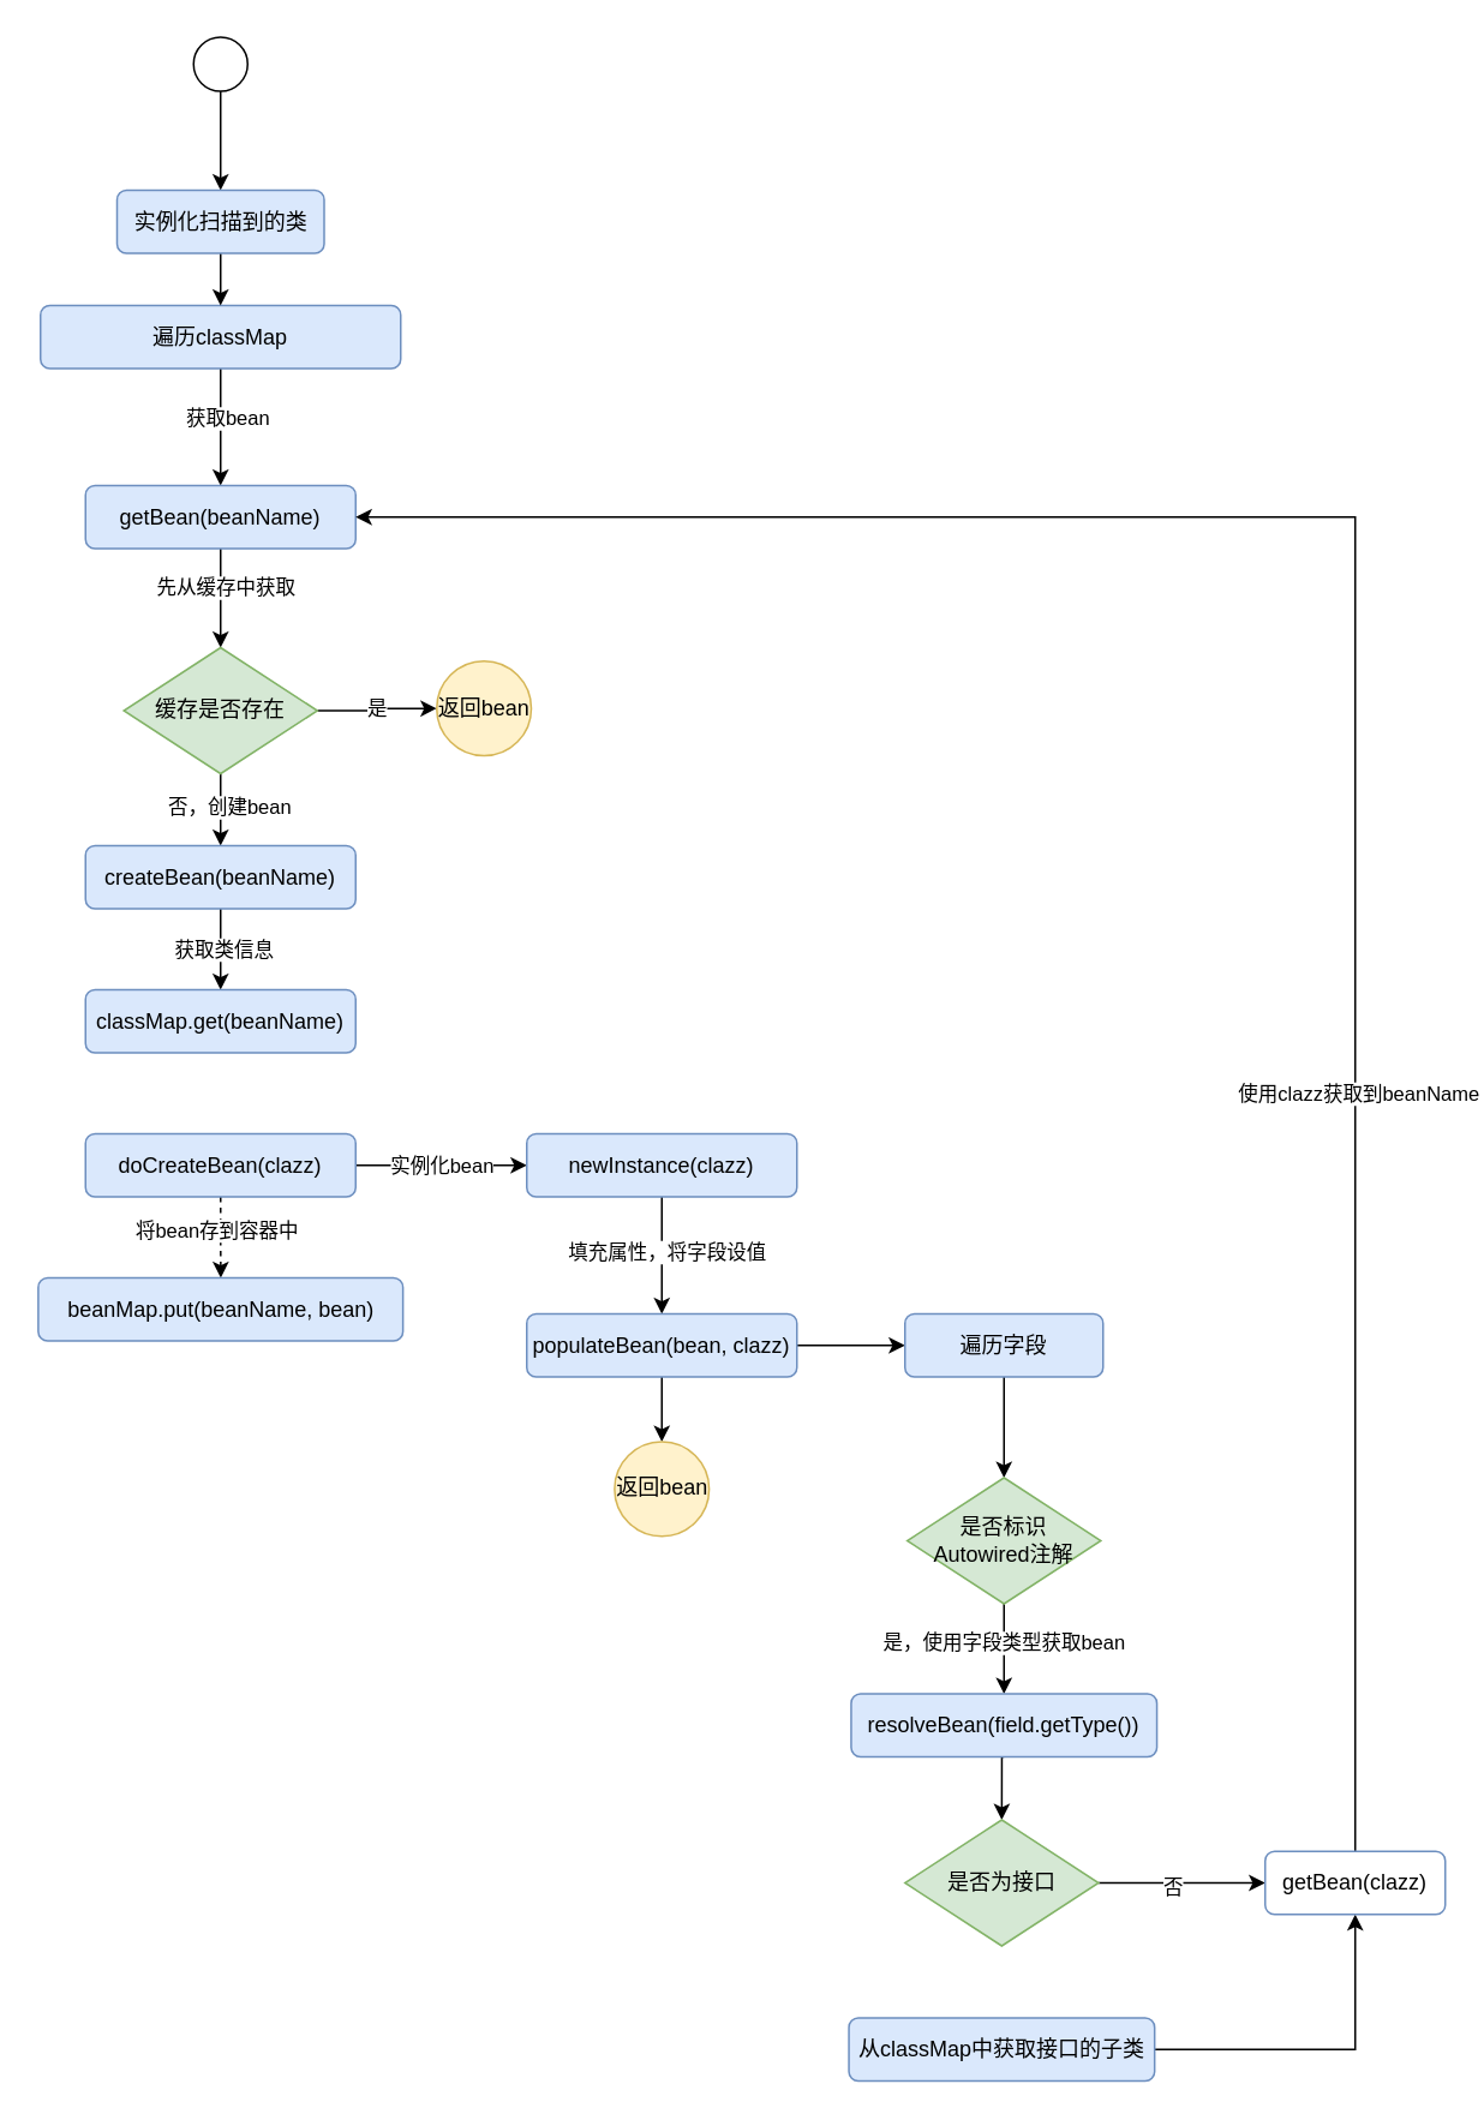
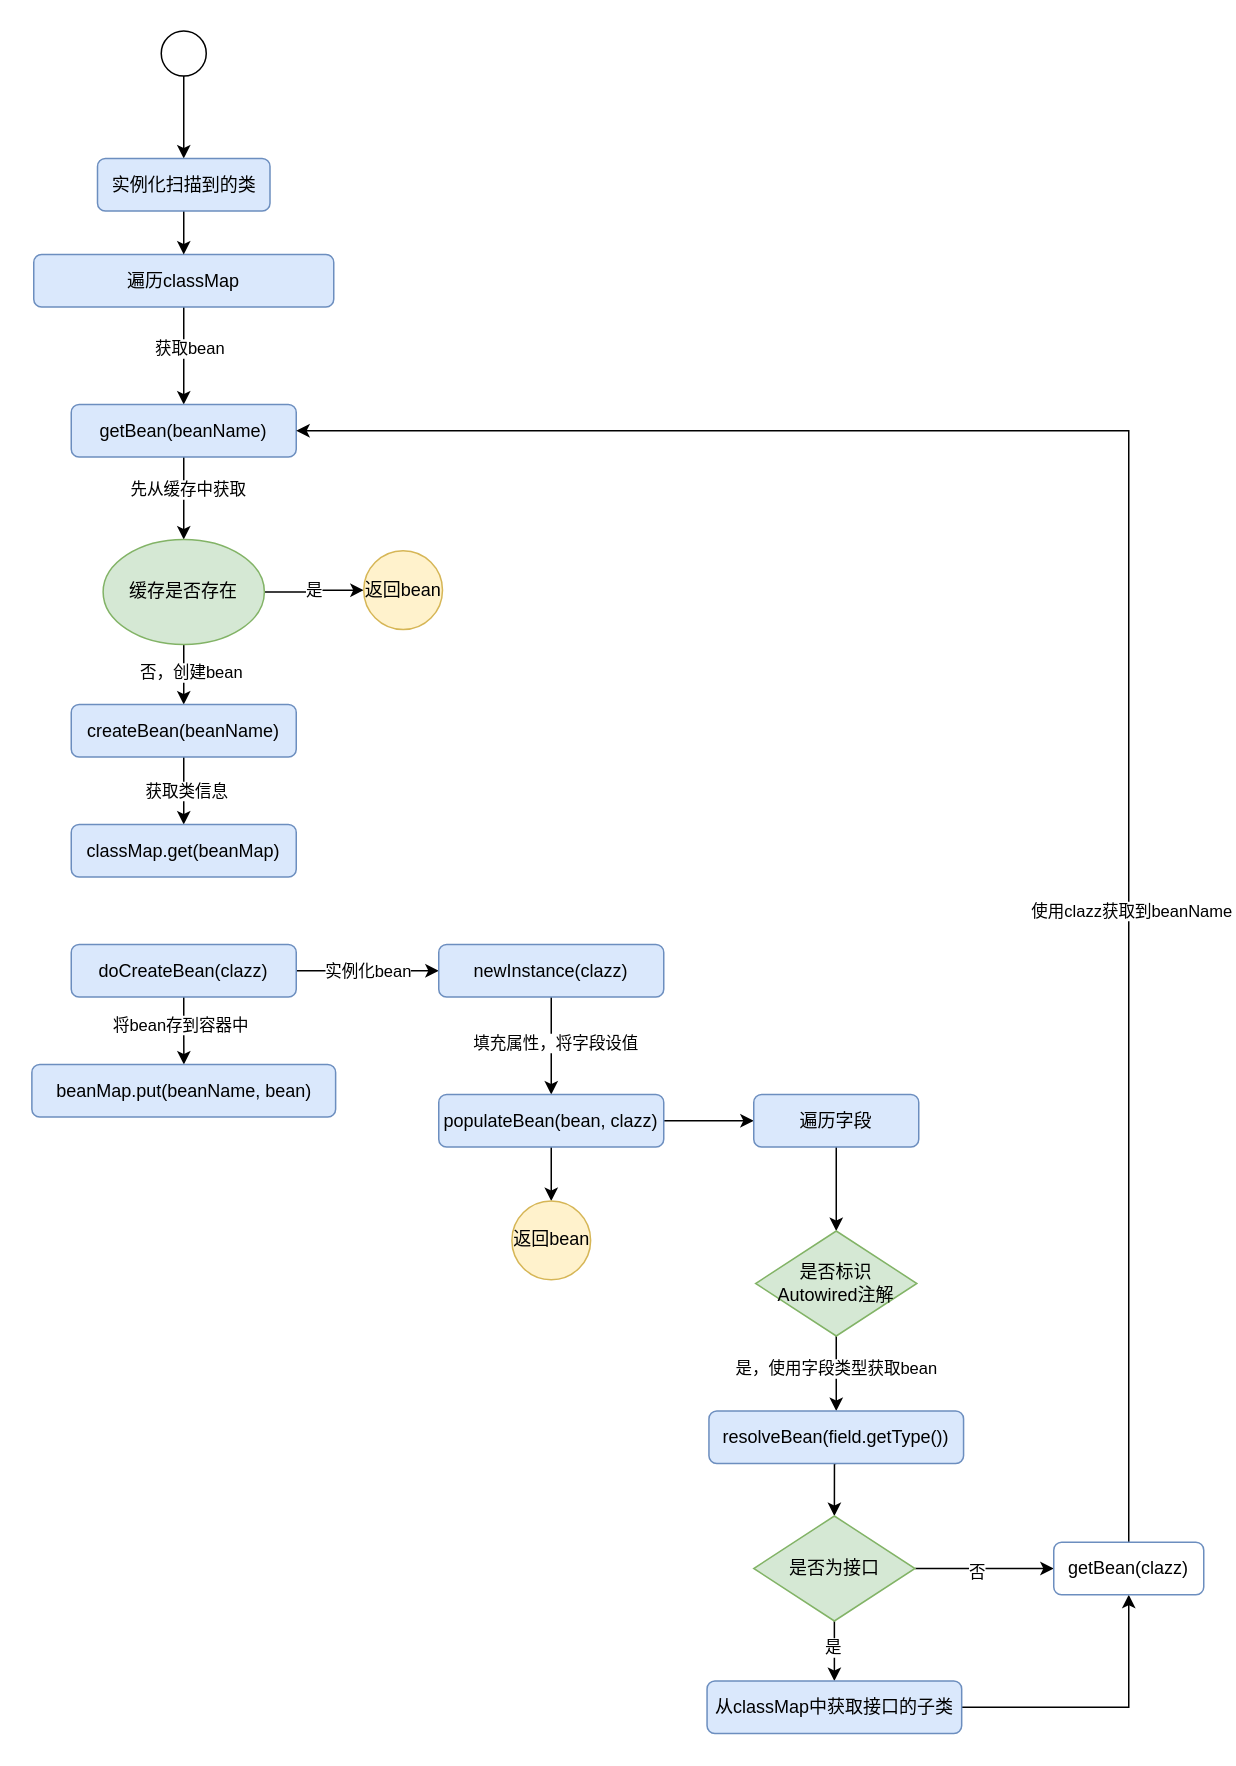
  <mxCell id="0" />
  <mxCell id="1" parent="0" />
  <mxCell id="2" value="" style="edgeStyle=orthogonalEdgeStyle;rounded=0;orthogonalLoop=1;jettySize=auto;html=1;" parent="1" source="3" target="11" edge="1"><mxGeometry relative="1" as="geometry" /></mxCell>
  <mxCell id="3" value="" style="ellipse;whiteSpace=wrap;html=1;aspect=fixed;" parent="1" vertex="1"><mxGeometry x="107" y="20" width="30" height="30" as="geometry" /></mxCell>
  <mxCell id="4" value="" style="edgeStyle=orthogonalEdgeStyle;rounded=0;orthogonalLoop=1;jettySize=auto;html=1;" parent="1" source="6" target="9" edge="1"><mxGeometry relative="1" as="geometry" /></mxCell>
  <mxCell id="5" value="获取bean" style="edgeLabel;html=1;align=center;verticalAlign=middle;resizable=0;points=[];" parent="4" vertex="1" connectable="0"><mxGeometry x="-0.171" y="3" relative="1" as="geometry"><mxPoint as="offset" /></mxGeometry></mxCell>
  <mxCell id="6" value="&lt;span&gt;遍历classMap&lt;/span&gt;" style="whiteSpace=wrap;html=1;rounded=1;fillColor=#dae8fc;strokeColor=#6c8ebf;" parent="1" vertex="1"><mxGeometry x="22" y="169" width="200" height="35" as="geometry" /></mxCell>
  <mxCell id="7" value="" style="edgeStyle=orthogonalEdgeStyle;rounded=0;orthogonalLoop=1;jettySize=auto;html=1;entryX=0.5;entryY=0;entryDx=0;entryDy=0;" parent="1" source="9" target="15" edge="1"><mxGeometry relative="1" as="geometry"><mxPoint x="122" y="359" as="targetPoint" /></mxGeometry></mxCell>
  <mxCell id="8" value="先从缓存中获取" style="edgeLabel;html=1;align=center;verticalAlign=middle;resizable=0;points=[];" parent="7" vertex="1" connectable="0"><mxGeometry x="-0.236" y="2" relative="1" as="geometry"><mxPoint as="offset" /></mxGeometry></mxCell>
  <mxCell id="9" value="getBean(beanName)" style="whiteSpace=wrap;html=1;rounded=1;fillColor=#dae8fc;strokeColor=#6c8ebf;" parent="1" vertex="1"><mxGeometry x="47" y="269" width="150" height="35" as="geometry" /></mxCell>
  <mxCell id="10" value="" style="edgeStyle=orthogonalEdgeStyle;rounded=0;orthogonalLoop=1;jettySize=auto;html=1;" parent="1" source="11" target="6" edge="1"><mxGeometry relative="1" as="geometry" /></mxCell>
  <mxCell id="11" value="&lt;font face=&quot;helvetica&quot;&gt;实例化扫描到的类&lt;/font&gt;" style="rounded=1;whiteSpace=wrap;html=1;fillColor=#dae8fc;strokeColor=#6c8ebf;" parent="1" vertex="1"><mxGeometry x="64.5" y="105" width="115" height="35" as="geometry" /></mxCell>
  <mxCell id="12" value="是" style="edgeStyle=orthogonalEdgeStyle;rounded=0;orthogonalLoop=1;jettySize=auto;html=1;exitX=1;exitY=0.5;exitDx=0;exitDy=0;" parent="1" source="15" target="16" edge="1"><mxGeometry relative="1" as="geometry" /></mxCell>
  <mxCell id="13" style="edgeStyle=orthogonalEdgeStyle;rounded=0;orthogonalLoop=1;jettySize=auto;html=1;exitX=0.5;exitY=1;exitDx=0;exitDy=0;" parent="1" source="15" target="19" edge="1"><mxGeometry relative="1" as="geometry" /></mxCell>
  <mxCell id="14" value="否，创建bean" style="edgeLabel;html=1;align=center;verticalAlign=middle;resizable=0;points=[];" parent="13" vertex="1" connectable="0"><mxGeometry x="-0.1" y="4" relative="1" as="geometry"><mxPoint as="offset" /></mxGeometry></mxCell>
- <mxCell id="15" value="缓存是否存在" style="rhombus;whiteSpace=wrap;html=1;rounded=0;fillColor=#d5e8d4;strokeColor=#82b366;" parent="1" vertex="1"><mxGeometry x="68.25" y="359" width="107.5" height="70" as="geometry" /></mxCell>
+ <mxCell id="15" value="缓存是否存在" style="ellipse;whiteSpace=wrap;html=1;fillColor=#d5e8d4;strokeColor=#82b366;" parent="1" vertex="1"><mxGeometry x="68.25" y="359" width="107.5" height="70" as="geometry" /></mxCell>
  <mxCell id="16" value="返回bean" style="ellipse;whiteSpace=wrap;html=1;aspect=fixed;fillColor=#fff2cc;strokeColor=#d6b656;" parent="1" vertex="1"><mxGeometry x="242" y="366.5" width="52.5" height="52.5" as="geometry" /></mxCell>
  <mxCell id="17" style="edgeStyle=orthogonalEdgeStyle;rounded=0;orthogonalLoop=1;jettySize=auto;html=1;exitX=0.5;exitY=1;exitDx=0;exitDy=0;entryX=0.5;entryY=0;entryDx=0;entryDy=0;" parent="1" source="19" target="20" edge="1"><mxGeometry relative="1" as="geometry" /></mxCell>
  <mxCell id="18" value="获取类信息" style="edgeLabel;html=1;align=center;verticalAlign=middle;resizable=0;points=[];" parent="17" vertex="1" connectable="0"><mxGeometry x="-0.022" y="1" relative="1" as="geometry"><mxPoint as="offset" /></mxGeometry></mxCell>
  <mxCell id="19" value="createBean(beanName)" style="whiteSpace=wrap;html=1;rounded=1;fillColor=#dae8fc;strokeColor=#6c8ebf;" parent="1" vertex="1"><mxGeometry x="47" y="469" width="150" height="35" as="geometry" /></mxCell>
- <mxCell id="20" value="&lt;span&gt;classMap.get(beanName)&lt;/span&gt;" style="whiteSpace=wrap;html=1;rounded=1;fillColor=#dae8fc;strokeColor=#6c8ebf;" parent="1" vertex="1"><mxGeometry x="47" y="549" width="150" height="35" as="geometry" /></mxCell>
- <mxCell id="21" value="" style="edgeStyle=orthogonalEdgeStyle;rounded=0;orthogonalLoop=1;jettySize=auto;html=1;dashed=1;" parent="1" source="24" target="25" edge="1"><mxGeometry relative="1" as="geometry" /></mxCell>
+ <mxCell id="20" value="&lt;span&gt;classMap.get(beanMap)&lt;/span&gt;" style="whiteSpace=wrap;html=1;rounded=1;fillColor=#dae8fc;strokeColor=#6c8ebf;" parent="1" vertex="1"><mxGeometry x="47" y="549" width="150" height="35" as="geometry" /></mxCell>
+ <mxCell id="21" value="" style="edgeStyle=orthogonalEdgeStyle;rounded=0;orthogonalLoop=1;jettySize=auto;html=1;" parent="1" source="24" target="25" edge="1"><mxGeometry relative="1" as="geometry" /></mxCell>
  <mxCell id="22" value="将bean存到容器中" style="edgeLabel;html=1;align=center;verticalAlign=middle;resizable=0;points=[];" parent="21" vertex="1" connectable="0"><mxGeometry x="-0.202" y="-3" relative="1" as="geometry"><mxPoint as="offset" /></mxGeometry></mxCell>
  <mxCell id="23" value="实例化bean" style="edgeStyle=orthogonalEdgeStyle;rounded=0;orthogonalLoop=1;jettySize=auto;html=1;exitX=1;exitY=0.5;exitDx=0;exitDy=0;" parent="1" source="24" target="28" edge="1"><mxGeometry relative="1" as="geometry" /></mxCell>
  <mxCell id="24" value="doCreateBean(clazz)" style="whiteSpace=wrap;html=1;rounded=1;fillColor=#dae8fc;strokeColor=#6c8ebf;" parent="1" vertex="1"><mxGeometry x="47" y="629" width="150" height="35" as="geometry" /></mxCell>
  <mxCell id="25" value="beanMap.put(beanName, bean)" style="whiteSpace=wrap;html=1;rounded=1;fillColor=#dae8fc;strokeColor=#6c8ebf;" parent="1" vertex="1"><mxGeometry x="20.75" y="709" width="202.5" height="35" as="geometry" /></mxCell>
  <mxCell id="26" value="" style="edgeStyle=orthogonalEdgeStyle;rounded=0;orthogonalLoop=1;jettySize=auto;html=1;" parent="1" source="28" target="31" edge="1"><mxGeometry relative="1" as="geometry" /></mxCell>
  <mxCell id="27" value="填充属性，将字段设值" style="edgeLabel;html=1;align=center;verticalAlign=middle;resizable=0;points=[];" parent="26" vertex="1" connectable="0"><mxGeometry x="-0.077" y="2" relative="1" as="geometry"><mxPoint as="offset" /></mxGeometry></mxCell>
  <mxCell id="28" value="newInstance(clazz)" style="whiteSpace=wrap;html=1;rounded=1;fillColor=#dae8fc;strokeColor=#6c8ebf;" parent="1" vertex="1"><mxGeometry x="292" y="629" width="150" height="35" as="geometry" /></mxCell>
  <mxCell id="29" style="edgeStyle=orthogonalEdgeStyle;rounded=0;orthogonalLoop=1;jettySize=auto;html=1;exitX=0.5;exitY=1;exitDx=0;exitDy=0;entryX=0.5;entryY=0;entryDx=0;entryDy=0;" parent="1" source="31" target="32" edge="1"><mxGeometry relative="1" as="geometry" /></mxCell>
  <mxCell id="30" style="edgeStyle=orthogonalEdgeStyle;rounded=0;orthogonalLoop=1;jettySize=auto;html=1;exitX=1;exitY=0.5;exitDx=0;exitDy=0;entryX=0;entryY=0.5;entryDx=0;entryDy=0;" parent="1" source="31" target="34" edge="1"><mxGeometry relative="1" as="geometry" /></mxCell>
  <mxCell id="31" value="populateBean(bean, clazz)" style="whiteSpace=wrap;html=1;rounded=1;fillColor=#dae8fc;strokeColor=#6c8ebf;" parent="1" vertex="1"><mxGeometry x="292" y="729" width="150" height="35" as="geometry" /></mxCell>
  <mxCell id="32" value="返回bean" style="ellipse;whiteSpace=wrap;html=1;aspect=fixed;fillColor=#fff2cc;strokeColor=#d6b656;" parent="1" vertex="1"><mxGeometry x="340.75" y="800" width="52.5" height="52.5" as="geometry" /></mxCell>
  <mxCell id="33" style="edgeStyle=orthogonalEdgeStyle;rounded=0;orthogonalLoop=1;jettySize=auto;html=1;exitX=0.5;exitY=1;exitDx=0;exitDy=0;entryX=0.5;entryY=0;entryDx=0;entryDy=0;" parent="1" source="34" target="37" edge="1"><mxGeometry relative="1" as="geometry" /></mxCell>
  <mxCell id="34" value="遍历字段" style="whiteSpace=wrap;html=1;rounded=1;fillColor=#dae8fc;strokeColor=#6c8ebf;" parent="1" vertex="1"><mxGeometry x="502" y="729" width="110" height="35" as="geometry" /></mxCell>
  <mxCell id="35" style="edgeStyle=orthogonalEdgeStyle;rounded=0;orthogonalLoop=1;jettySize=auto;html=1;exitX=0.5;exitY=1;exitDx=0;exitDy=0;entryX=0.5;entryY=0;entryDx=0;entryDy=0;" parent="1" source="37" target="39" edge="1"><mxGeometry relative="1" as="geometry"><mxPoint x="557" y="930" as="targetPoint" /></mxGeometry></mxCell>
  <mxCell id="36" value="是，使用字段类型获取bean" style="edgeLabel;html=1;align=center;verticalAlign=middle;resizable=0;points=[];" parent="35" vertex="1" connectable="0"><mxGeometry x="-0.165" y="-1" relative="1" as="geometry"><mxPoint as="offset" /></mxGeometry></mxCell>
  <mxCell id="37" value="是否标识&lt;br&gt;Autowired注解" style="rhombus;whiteSpace=wrap;html=1;rounded=0;fillColor=#d5e8d4;strokeColor=#82b366;" parent="1" vertex="1"><mxGeometry x="503.25" y="820" width="107.5" height="70" as="geometry" /></mxCell>
  <mxCell id="38" style="edgeStyle=orthogonalEdgeStyle;rounded=0;orthogonalLoop=1;jettySize=auto;html=1;exitX=0.5;exitY=1;exitDx=0;exitDy=0;entryX=0.5;entryY=0;entryDx=0;entryDy=0;" parent="1" source="39" target="44" edge="1"><mxGeometry relative="1" as="geometry" /></mxCell>
  <mxCell id="39" value="resolveBean(field.getType())" style="whiteSpace=wrap;html=1;rounded=1;fillColor=#dae8fc;strokeColor=#6c8ebf;" parent="1" vertex="1"><mxGeometry x="472.13" y="940" width="169.75" height="35" as="geometry" /></mxCell>
+ <mxCell id="40" style="edgeStyle=orthogonalEdgeStyle;rounded=0;orthogonalLoop=1;jettySize=auto;html=1;exitX=0.5;exitY=1;exitDx=0;exitDy=0;" parent="1" source="44" target="46" edge="1"><mxGeometry relative="1" as="geometry" /></mxCell>
+ <mxCell id="41" value="是" style="edgeLabel;html=1;align=center;verticalAlign=middle;resizable=0;points=[];" parent="40" vertex="1" connectable="0"><mxGeometry x="-0.15" y="-1" relative="1" as="geometry"><mxPoint as="offset" /></mxGeometry></mxCell>
  <mxCell id="42" style="edgeStyle=orthogonalEdgeStyle;rounded=0;orthogonalLoop=1;jettySize=auto;html=1;exitX=1;exitY=0.5;exitDx=0;exitDy=0;entryX=0;entryY=0.5;entryDx=0;entryDy=0;" parent="1" source="44" target="49" edge="1"><mxGeometry relative="1" as="geometry"><mxPoint x="692" y="1045" as="targetPoint" /></mxGeometry></mxCell>
  <mxCell id="43" value="否" style="edgeLabel;html=1;align=center;verticalAlign=middle;resizable=0;points=[];" parent="42" vertex="1" connectable="0"><mxGeometry x="-0.103" y="-2" relative="1" as="geometry"><mxPoint as="offset" /></mxGeometry></mxCell>
  <mxCell id="44" value="是否为接口" style="rhombus;whiteSpace=wrap;html=1;rounded=0;fillColor=#d5e8d4;strokeColor=#82b366;" parent="1" vertex="1"><mxGeometry x="502" y="1010" width="107.5" height="70" as="geometry" /></mxCell>
  <mxCell id="45" style="edgeStyle=orthogonalEdgeStyle;rounded=0;orthogonalLoop=1;jettySize=auto;html=1;exitX=1;exitY=0.5;exitDx=0;exitDy=0;entryX=0.5;entryY=1;entryDx=0;entryDy=0;" parent="1" source="46" target="49" edge="1"><mxGeometry relative="1" as="geometry" /></mxCell>
  <mxCell id="46" value="从classMap中获取接口的子类" style="whiteSpace=wrap;html=1;rounded=1;fillColor=#dae8fc;strokeColor=#6c8ebf;" parent="1" vertex="1"><mxGeometry x="470.87" y="1120" width="169.75" height="35" as="geometry" /></mxCell>
  <mxCell id="47" style="edgeStyle=orthogonalEdgeStyle;rounded=0;orthogonalLoop=1;jettySize=auto;html=1;exitX=0.5;exitY=0;exitDx=0;exitDy=0;entryX=1;entryY=0.5;entryDx=0;entryDy=0;" parent="1" source="49" target="9" edge="1"><mxGeometry relative="1" as="geometry"><mxPoint x="332" y="244" as="targetPoint" /></mxGeometry></mxCell>
  <mxCell id="48" value="使用clazz获取到beanName" style="edgeLabel;html=1;align=center;verticalAlign=middle;resizable=0;points=[];" parent="47" vertex="1" connectable="0"><mxGeometry x="-0.349" y="-1" relative="1" as="geometry"><mxPoint y="1" as="offset" /></mxGeometry></mxCell>
  <mxCell id="49" value="getBean(clazz)" style="whiteSpace=wrap;html=1;rounded=1;fillColor=#ffffff;strokeColor=#6c8ebf;" parent="1" vertex="1"><mxGeometry x="702" y="1027.5" width="100" height="35" as="geometry" /></mxCell>
